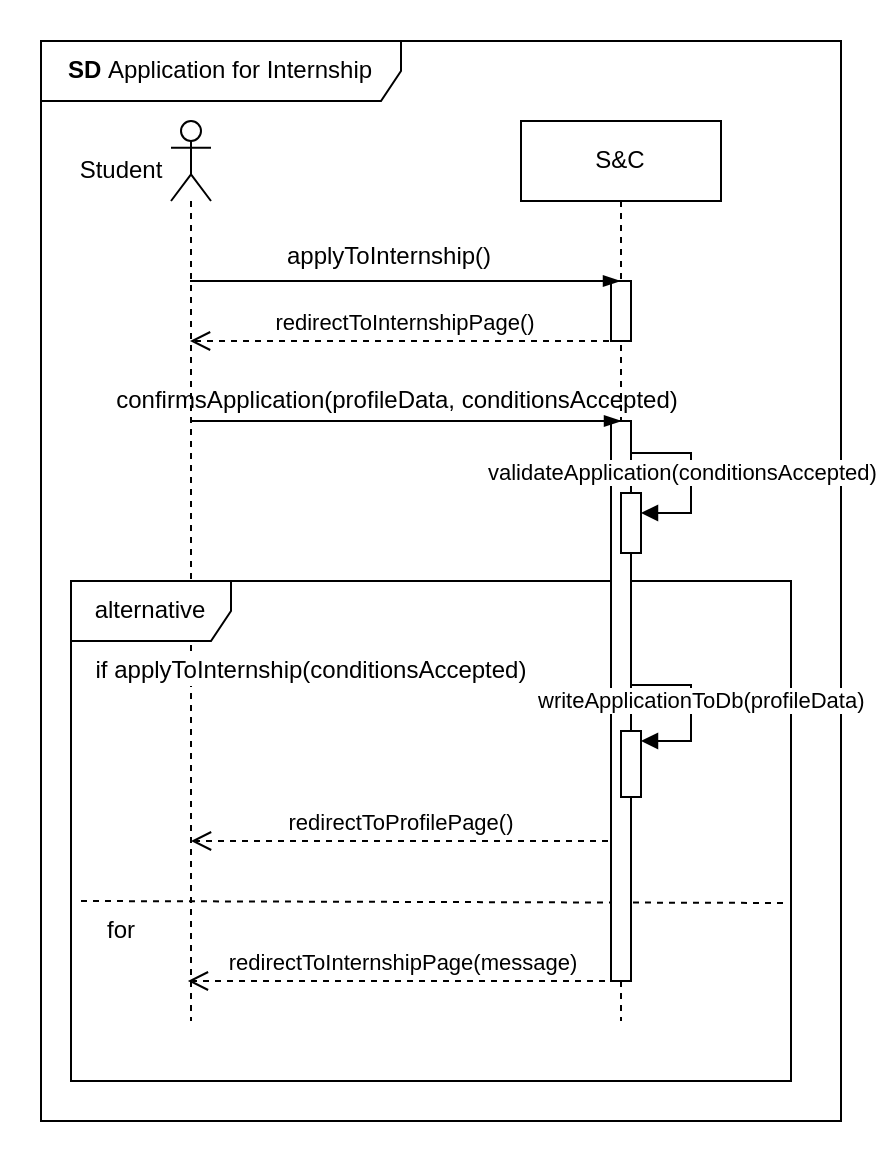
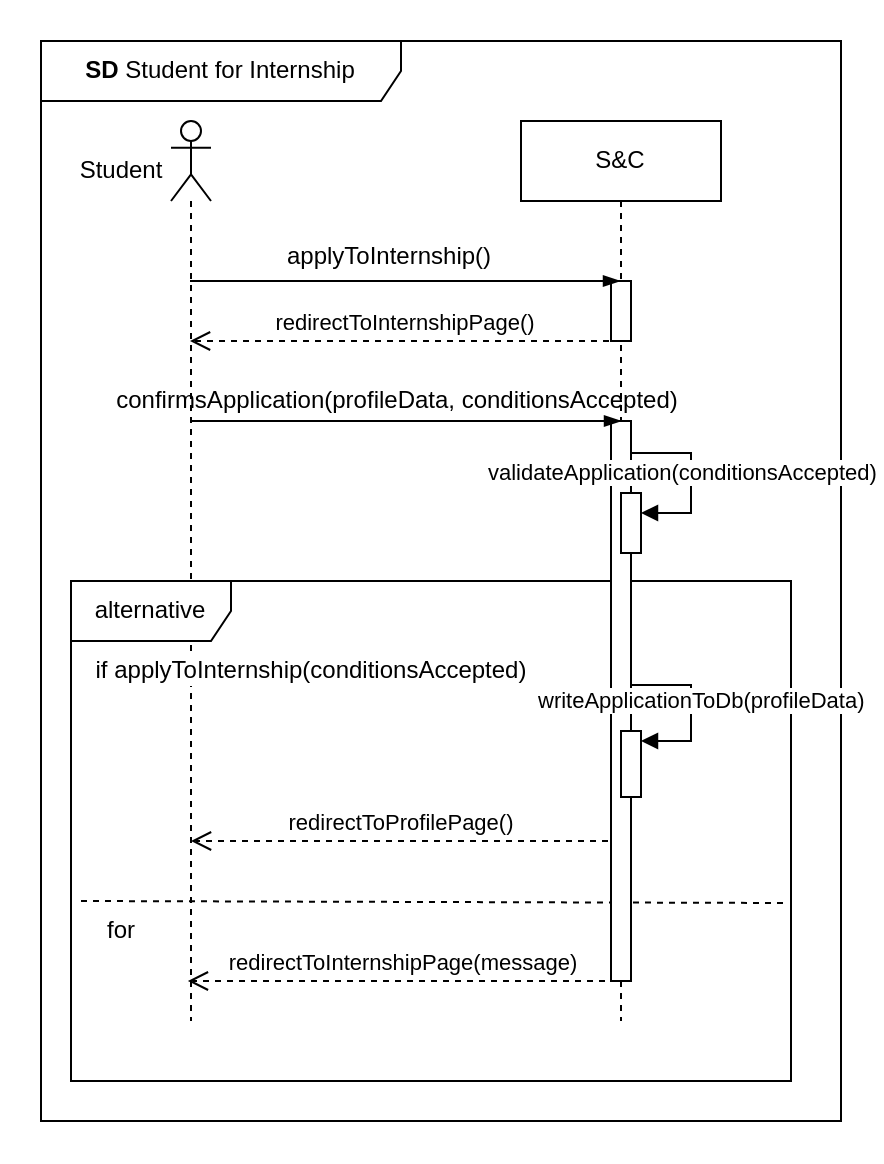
  <mxCell id="0" />
  <mxCell id="1" parent="0" />
  <mxCell id="2" value="S&amp;amp;C" style="shape=umlLifeline;perimeter=lifelinePerimeter;whiteSpace=wrap;html=1;container=1;dropTarget=0;collapsible=0;recursiveResize=0;outlineConnect=0;portConstraint=eastwest;newEdgeStyle={&quot;edgeStyle&quot;:&quot;elbowEdgeStyle&quot;,&quot;elbow&quot;:&quot;vertical&quot;,&quot;curved&quot;:0,&quot;rounded&quot;:0};" parent="1" vertex="1"><mxGeometry x="260" y="60" width="100" height="450" as="geometry" /></mxCell>
  <mxCell id="3" value="" style="shape=umlLifeline;perimeter=lifelinePerimeter;whiteSpace=wrap;html=1;container=1;dropTarget=0;collapsible=0;recursiveResize=0;outlineConnect=0;portConstraint=eastwest;newEdgeStyle={&quot;curved&quot;:0,&quot;rounded&quot;:0};participant=umlActor;" parent="1" vertex="1"><mxGeometry x="85" y="60" width="20" height="450" as="geometry" /></mxCell>
  <mxCell id="4" value="Student" style="text;html=1;align=center;verticalAlign=middle;resizable=0;points=[];autosize=1;strokeColor=none;fillColor=none;" parent="1" vertex="1"><mxGeometry x="30" y="70" width="60" height="30" as="geometry" /></mxCell>
  <mxCell id="5" value="applyToInternship()" style="text;html=1;align=center;verticalAlign=middle;resizable=0;points=[];autosize=1;strokeColor=none;fillColor=none;" parent="1" vertex="1"><mxGeometry x="129" y="113" width="130" height="30" as="geometry" /></mxCell>
  <mxCell id="6" value="alternative" style="shape=umlFrame;whiteSpace=wrap;html=1;pointerEvents=0;width=80;height=30;" parent="1" vertex="1"><mxGeometry x="35" y="290" width="360" height="250" as="geometry" /></mxCell>
- <mxCell id="7" value="&lt;b&gt;SD&lt;/b&gt;&amp;nbsp;Application for Internship" style="shape=umlFrame;whiteSpace=wrap;html=1;pointerEvents=0;width=180;height=30;" parent="1" vertex="1"><mxGeometry x="20" width="400" height="540" as="geometry" y="20" /></mxCell>
+ <mxCell id="7" value="&lt;b&gt;SD&lt;/b&gt;&amp;nbsp;Student for Internship" style="shape=umlFrame;whiteSpace=wrap;html=1;pointerEvents=0;width=180;height=30;" parent="1" vertex="1"><mxGeometry x="20" width="400" height="540" as="geometry" y="20" /></mxCell>
  <mxCell id="8" value="" style="endArrow=none;dashed=1;html=1;rounded=0;exitX=0.014;exitY=0.49;exitDx=0;exitDy=0;exitPerimeter=0;entryX=0.994;entryY=0.495;entryDx=0;entryDy=0;entryPerimeter=0;" parent="1" edge="1"><mxGeometry width="50" height="50" relative="1" as="geometry"><mxPoint x="40" y="450" as="sourcePoint" /><mxPoint x="392.8" y="451" as="targetPoint" /></mxGeometry></mxCell>
  <mxCell id="9" value="for" style="text;html=1;align=center;verticalAlign=middle;resizable=0;points=[];autosize=1;strokeColor=none;fillColor=none;" parent="1" vertex="1"><mxGeometry x="35" y="450" width="50" height="30" as="geometry" /></mxCell>
  <mxCell id="10" value="if applyToInternship(conditionsAccepted)" style="text;html=1;align=center;verticalAlign=middle;resizable=0;points=[];autosize=1;strokeColor=none;fillColor=none;labelBackgroundColor=default;" parent="1" vertex="1"><mxGeometry x="35" y="320" width="240" height="30" as="geometry" /></mxCell>
  <mxCell id="11" value="redirectToInternshipPage(message)" style="html=1;verticalAlign=bottom;endArrow=open;dashed=1;endSize=8;curved=0;rounded=0;" parent="1" edge="1"><mxGeometry x="-0.003" relative="1" as="geometry"><mxPoint x="308" y="490" as="sourcePoint" /><mxPoint x="93.444" y="490" as="targetPoint" /><mxPoint as="offset" /></mxGeometry></mxCell>
  <mxCell id="12" value="redirectToInternshipPage()" style="html=1;verticalAlign=bottom;endArrow=open;dashed=1;endSize=8;curved=0;rounded=0;" parent="1" target="3" edge="1"><mxGeometry relative="1" as="geometry"><mxPoint x="310" y="170" as="sourcePoint" /><mxPoint x="130.429" y="170" as="targetPoint" /><Array as="points"><mxPoint x="220.5" y="170" /></Array></mxGeometry></mxCell>
  <mxCell id="13" value="confirmsApplication(profileData, conditionsAccepted)" style="text;html=1;align=center;verticalAlign=middle;resizable=0;points=[];autosize=1;strokeColor=none;fillColor=none;" parent="1" vertex="1"><mxGeometry x="48" y="185" width="300" height="30" as="geometry" /></mxCell>
  <mxCell id="14" value="redirectToProfilePage()" style="html=1;verticalAlign=bottom;endArrow=open;dashed=1;endSize=8;curved=0;rounded=0;" parent="1" edge="1"><mxGeometry x="0.021" relative="1" as="geometry"><mxPoint x="309.5" y="420" as="sourcePoint" /><mxPoint x="95" y="420" as="targetPoint" /><Array as="points"><mxPoint x="236.5" y="420" /><mxPoint x="100" y="420" /></Array><mxPoint as="offset" /></mxGeometry></mxCell>
  <mxCell id="15" value="" style="html=1;points=[[0,0,0,0,5],[0,1,0,0,-5],[1,0,0,0,5],[1,1,0,0,-5]];perimeter=orthogonalPerimeter;outlineConnect=0;targetShapes=umlLifeline;portConstraint=eastwest;newEdgeStyle={&quot;curved&quot;:0,&quot;rounded&quot;:0};" vertex="1" parent="1"><mxGeometry x="305" y="140" width="10" height="30" as="geometry" /></mxCell>
  <mxCell id="16" value="" style="edgeStyle=elbowEdgeStyle;fontSize=12;html=1;endArrow=blockThin;endFill=1;rounded=0;" parent="1" source="3" target="2" edge="1"><mxGeometry width="160" relative="1" as="geometry"><mxPoint x="130" y="140" as="sourcePoint" /><mxPoint x="309.5" y="200" as="targetPoint" /><Array as="points"><mxPoint x="210" y="140" /></Array></mxGeometry></mxCell>
  <mxCell id="17" value="" style="html=1;points=[[0,0,0,0,5],[0,1,0,0,-5],[1,0,0,0,5],[1,1,0,0,-5]];perimeter=orthogonalPerimeter;outlineConnect=0;targetShapes=umlLifeline;portConstraint=eastwest;newEdgeStyle={&quot;curved&quot;:0,&quot;rounded&quot;:0};" vertex="1" parent="1"><mxGeometry x="305" y="210" width="10" height="280" as="geometry" /></mxCell>
  <mxCell id="18" value="" style="edgeStyle=elbowEdgeStyle;fontSize=12;html=1;endArrow=blockThin;endFill=1;rounded=0;" parent="1" edge="1"><mxGeometry width="160" relative="1" as="geometry"><mxPoint x="95" y="210" as="sourcePoint" /><mxPoint x="310" y="210" as="targetPoint" /><Array as="points"><mxPoint x="210" y="210" /></Array></mxGeometry></mxCell>
  <mxCell id="19" value="" style="html=1;points=[[0,0,0,0,5],[0,1,0,0,-5],[1,0,0,0,5],[1,1,0,0,-5]];perimeter=orthogonalPerimeter;outlineConnect=0;targetShapes=umlLifeline;portConstraint=eastwest;newEdgeStyle={&quot;curved&quot;:0,&quot;rounded&quot;:0};" parent="1" vertex="1"><mxGeometry x="310" y="246" width="10" height="30" as="geometry" /></mxCell>
  <mxCell id="20" value="validateApplication(conditionsAccepted)" style="html=1;align=left;spacingLeft=2;endArrow=block;rounded=0;edgeStyle=orthogonalEdgeStyle;curved=0;rounded=0;" parent="1" edge="1"><mxGeometry x="-1" y="-76" relative="1" as="geometry"><mxPoint x="315" y="226" as="sourcePoint" /><Array as="points"><mxPoint x="345" y="226" /><mxPoint x="345" y="256" /></Array><mxPoint x="-75" y="-66" as="offset" /><mxPoint x="320" y="256" as="targetPoint" /></mxGeometry></mxCell>
  <mxCell id="21" value="" style="html=1;points=[[0,0,0,0,5],[0,1,0,0,-5],[1,0,0,0,5],[1,1,0,0,-5]];perimeter=orthogonalPerimeter;outlineConnect=0;targetShapes=umlLifeline;portConstraint=eastwest;newEdgeStyle={&quot;curved&quot;:0,&quot;rounded&quot;:0};" parent="1" vertex="1"><mxGeometry x="310" y="365" width="10" height="33" as="geometry" /></mxCell>
  <mxCell id="22" value="writeApplicationToDb(profileData)" style="html=1;align=left;spacingLeft=2;endArrow=block;rounded=0;edgeStyle=orthogonalEdgeStyle;curved=0;rounded=0;entryX=1;entryY=0;entryDx=0;entryDy=5;entryPerimeter=0;" parent="1" target="21" edge="1"><mxGeometry x="-1" y="-51" relative="1" as="geometry"><mxPoint x="315" y="342" as="sourcePoint" /><Array as="points"><mxPoint x="345" y="342" /><mxPoint x="345" y="370" /></Array><mxPoint x="-50" y="-43" as="offset" /><mxPoint x="325" y="372" as="targetPoint" /></mxGeometry></mxCell>
